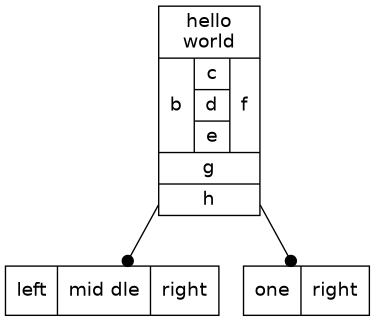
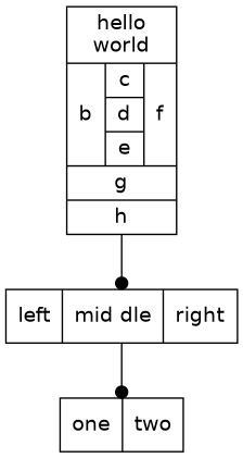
  digraph {
    fontname="DejaVu Sans"
    node [fontname="DejaVu Sans" shape=record]
    edge [arrowhead=dot fontname="DejaVu Sans" style=solid]
    n1 [label="<f0> left|<f1> mid\ dle|<f2> right"]
-   n2 [label="<f0> one|<f1> right"]
+   n2 [label="<f0> one|<f1> two"]
    n3 [label="{hello\nworld |{ b |{c|<here> d|e}| f}| g | h}"]
-   n3 -> n2
+   n1 -> n2
    n3 -> n1
  }
